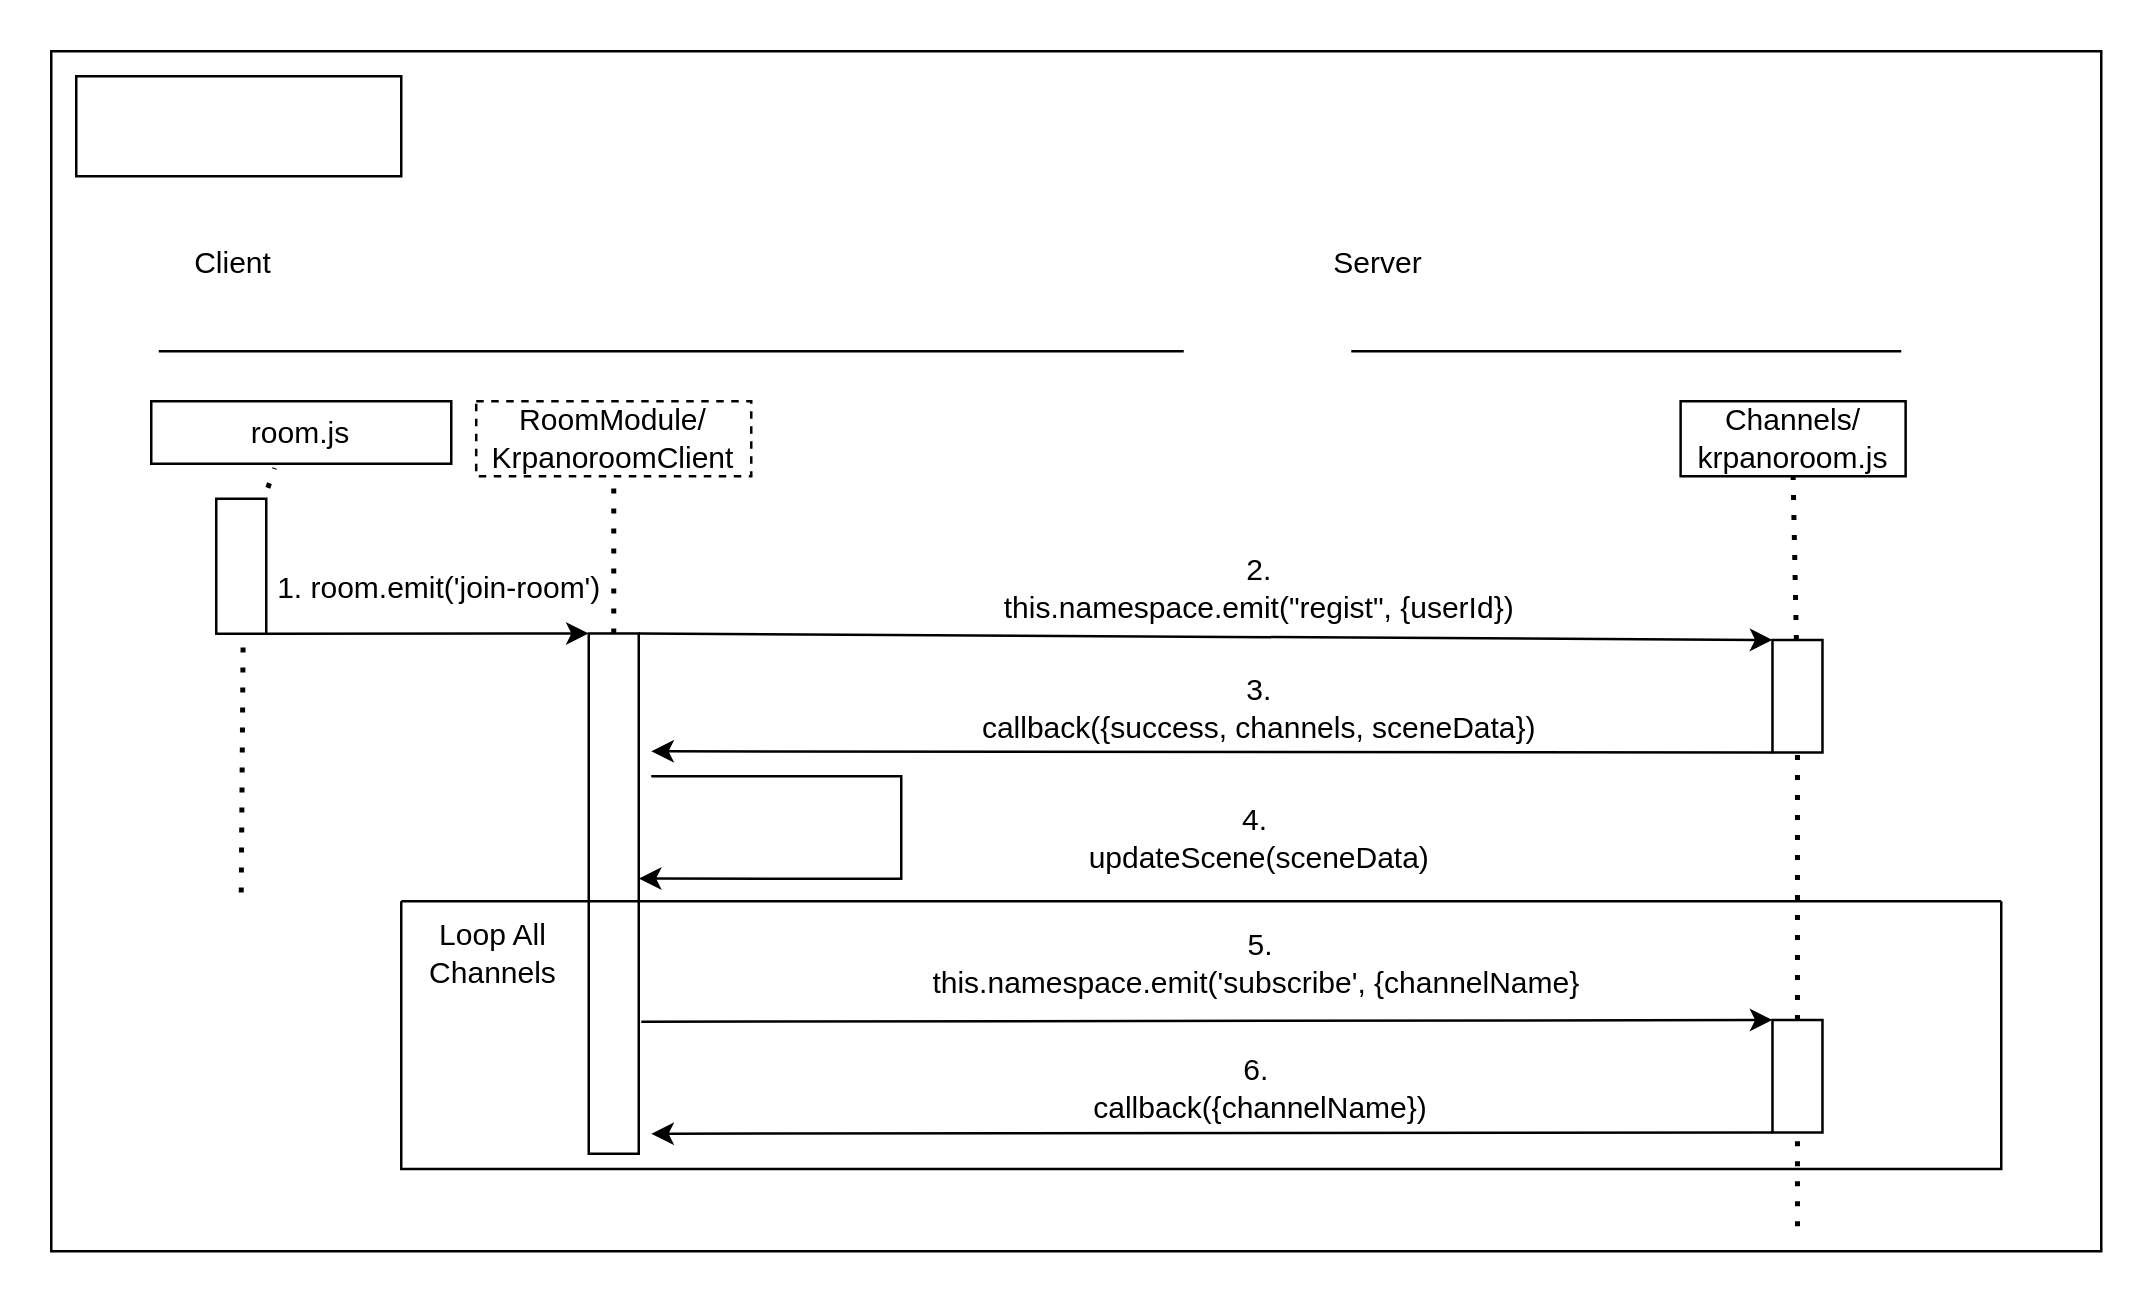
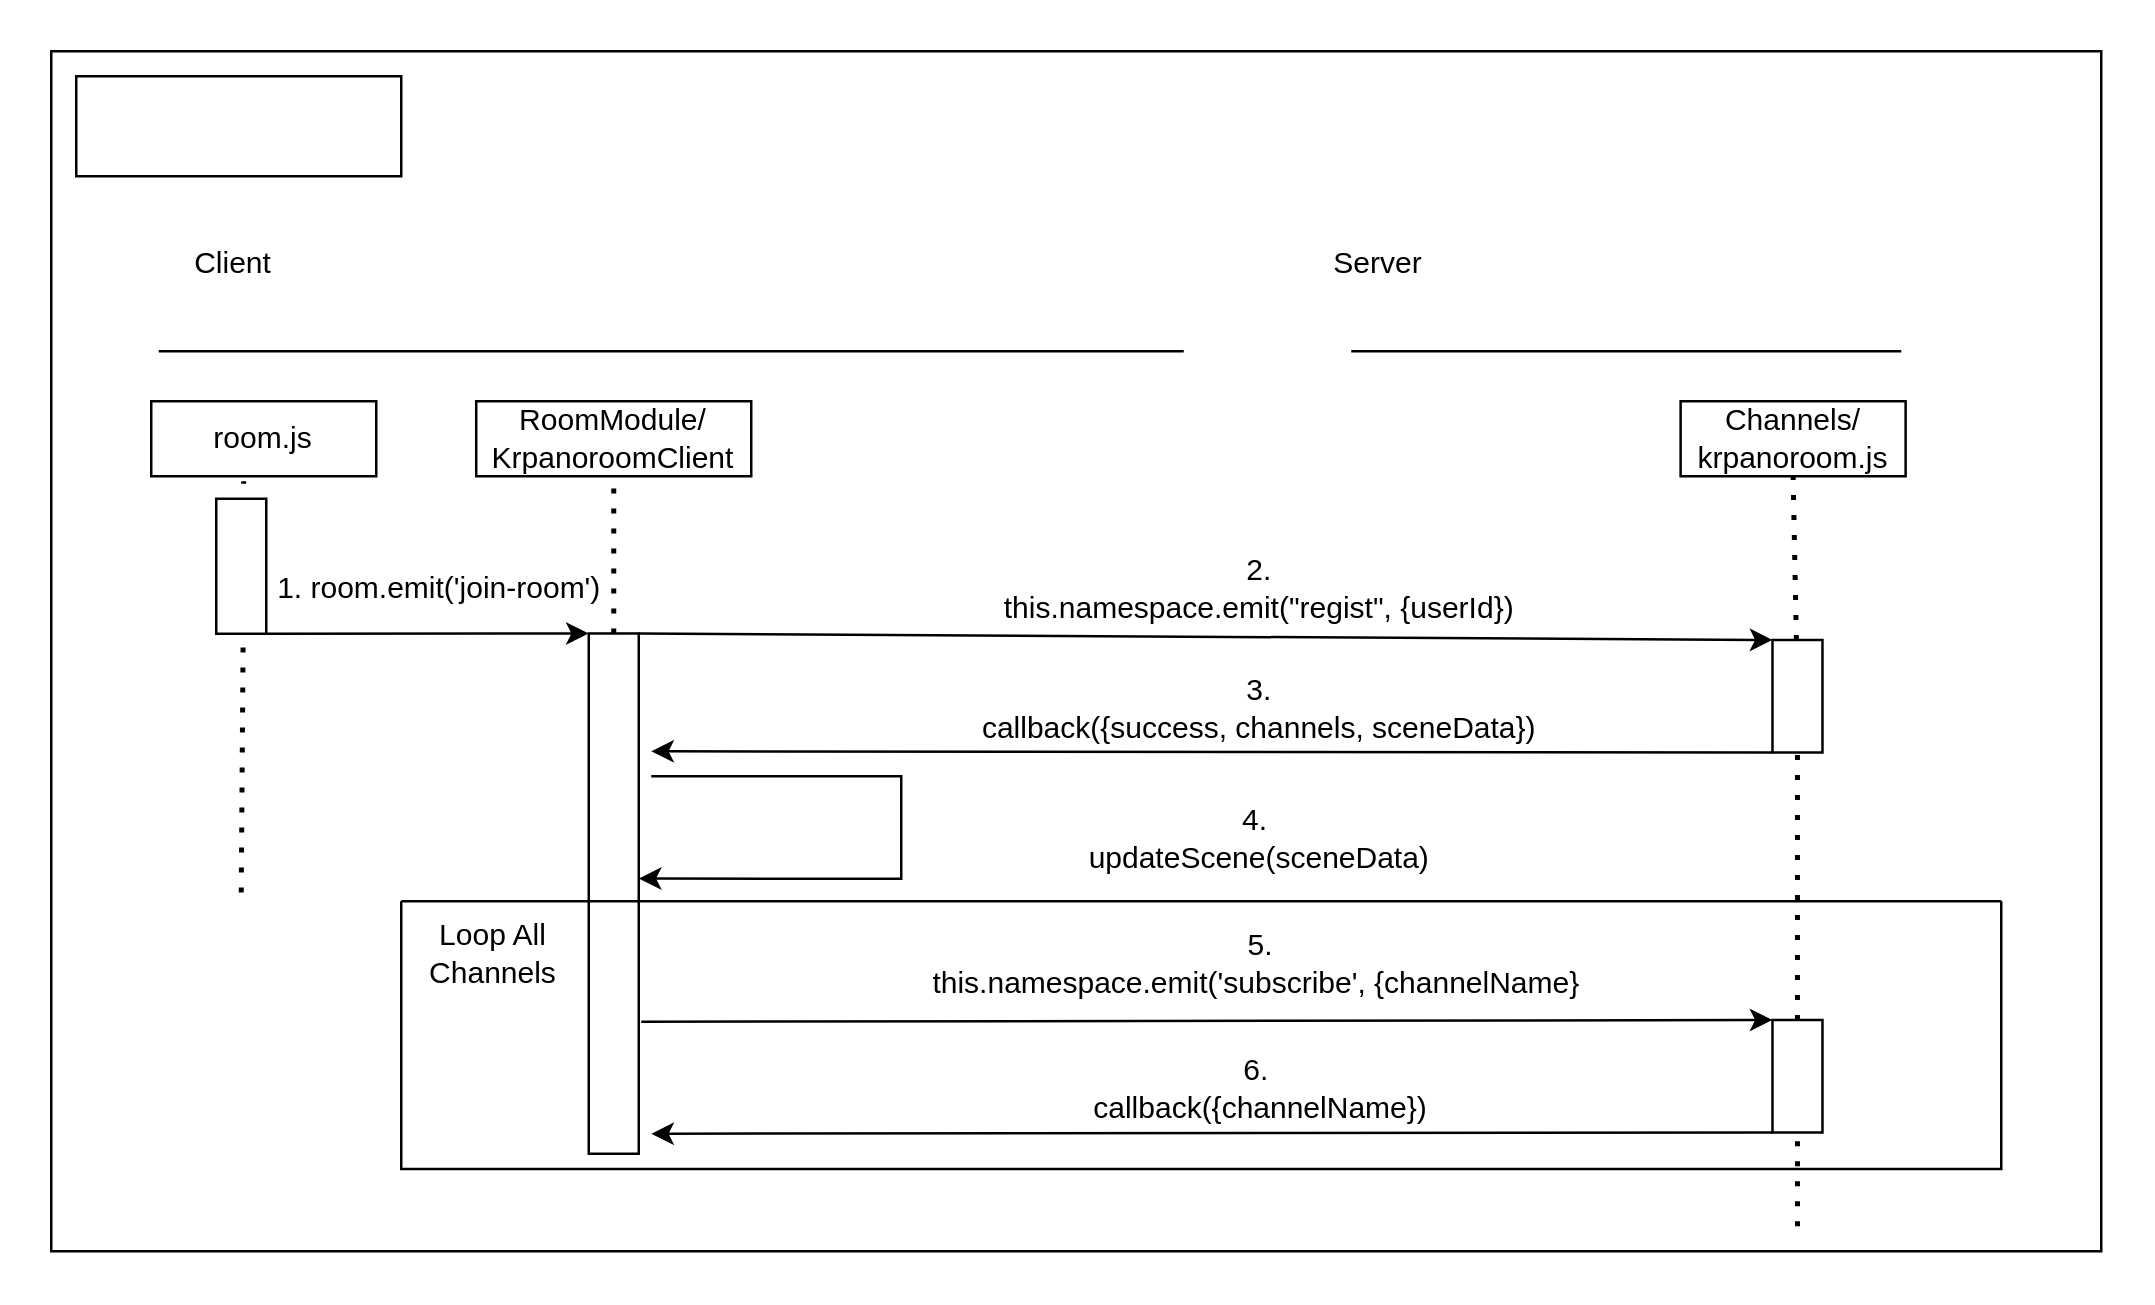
  <mxCell id="0" />
  <mxCell id="1" parent="0" />
  <mxCell id="2" value="" style="rounded=0;whiteSpace=wrap;html=1;" parent="1" vertex="1"><mxGeometry x="20" y="20" width="820" height="480" as="geometry" /></mxCell>
  <mxCell id="3" value="" style="endArrow=none;dashed=1;html=1;dashPattern=1 3;strokeWidth=2;rounded=0;entryX=0.5;entryY=1;entryDx=0;entryDy=0;startArrow=none;" parent="1" source="15" target="14" edge="1"><mxGeometry width="50" height="50" relative="1" as="geometry"><mxPoint x="237.75" y="610" as="sourcePoint" /><mxPoint x="237.75" y="240" as="targetPoint" /></mxGeometry></mxCell>
  <mxCell id="4" value="" style="rounded=0;whiteSpace=wrap;html=1;" parent="1" vertex="1"><mxGeometry x="30" y="30" width="130" height="40" as="geometry" /></mxCell>
- <mxCell id="5" value="room.js" style="rounded=0;whiteSpace=wrap;html=1;" parent="1" vertex="1"><mxGeometry x="60" y="160" width="120" height="25" as="geometry" /></mxCell>
+ <mxCell id="5" value="room.js" style="rounded=0;whiteSpace=wrap;html=1;" parent="1" vertex="1"><mxGeometry x="60" y="160" width="90" height="30" as="geometry" /></mxCell>
  <mxCell id="6" value="Channels/&lt;br&gt;krpanoroom.js" style="rounded=0;whiteSpace=wrap;html=1;" parent="1" vertex="1"><mxGeometry x="671.75" y="160" width="90" height="30" as="geometry" /></mxCell>
  <mxCell id="7" value="" style="endArrow=none;dashed=1;html=1;dashPattern=1 3;strokeWidth=2;rounded=0;entryX=0.411;entryY=1.067;entryDx=0;entryDy=0;entryPerimeter=0;startArrow=none;" parent="1" target="5" edge="1"><mxGeometry width="50" height="50" relative="1" as="geometry"><mxPoint x="96.477" y="225" as="sourcePoint" /><mxPoint x="457" y="440" as="targetPoint" /></mxGeometry></mxCell>
  <mxCell id="8" value="" style="endArrow=none;dashed=1;html=1;dashPattern=1 3;strokeWidth=2;rounded=0;entryX=0.5;entryY=1;entryDx=0;entryDy=0;startArrow=none;" parent="1" source="18" target="6" edge="1"><mxGeometry width="50" height="50" relative="1" as="geometry"><mxPoint x="572.25" y="650" as="sourcePoint" /><mxPoint x="718.5" y="240" as="targetPoint" /></mxGeometry></mxCell>
  <mxCell id="9" value="" style="endArrow=none;html=1;rounded=0;" parent="1" edge="1"><mxGeometry width="50" height="50" relative="1" as="geometry"><mxPoint x="63" y="140" as="sourcePoint" /><mxPoint x="473" y="140" as="targetPoint" /></mxGeometry></mxCell>
  <mxCell id="10" value="" style="endArrow=none;html=1;rounded=0;" parent="1" edge="1"><mxGeometry width="50" height="50" relative="1" as="geometry"><mxPoint x="540" y="140" as="sourcePoint" /><mxPoint y="140" as="targetPoint" x="760" /></mxGeometry></mxCell>
  <mxCell id="11" value="Client" style="text;strokeColor=none;align=center;fillColor=none;html=1;verticalAlign=middle;whiteSpace=wrap;rounded=0;" parent="1" vertex="1"><mxGeometry x="63" y="90" width="60" height="30" as="geometry" /></mxCell>
  <mxCell id="12" value="Server" style="text;strokeColor=none;align=center;fillColor=none;html=1;verticalAlign=middle;whiteSpace=wrap;rounded=0;" parent="1" vertex="1"><mxGeometry x="520.5" y="90" width="60" height="30" as="geometry" /></mxCell>
  <mxCell id="13" value="" style="endArrow=none;dashed=1;html=1;dashPattern=1 3;strokeWidth=2;rounded=0;entryX=1;entryY=0.5;entryDx=0;entryDy=0;" parent="1" edge="1"><mxGeometry width="50" height="50" relative="1" as="geometry"><mxPoint x="96" y="356.5" as="sourcePoint" /><mxPoint x="97" y="221.5" as="targetPoint" /></mxGeometry></mxCell>
- <mxCell id="14" value="RoomModule/&lt;br&gt;KrpanoroomClient" style="rounded=0;whiteSpace=wrap;html=1;dashed=1;" parent="1" vertex="1"><mxGeometry x="189.99" y="160" width="110.01" height="30" as="geometry" /></mxCell>
+ <mxCell id="14" value="RoomModule/&lt;br&gt;KrpanoroomClient" style="rounded=0;whiteSpace=wrap;html=1;" parent="1" vertex="1"><mxGeometry x="189.99" y="160" width="110.01" height="30" as="geometry" /></mxCell>
  <mxCell id="15" value="" style="rounded=0;whiteSpace=wrap;html=1;rotation=90;" parent="1" vertex="1"><mxGeometry x="140.94" y="346.95" width="208.11" height="20" as="geometry" /></mxCell>
  <mxCell id="16" value="" style="endArrow=classic;html=1;rounded=0;entryX=0;entryY=1;entryDx=0;entryDy=0;exitX=1;exitY=0;exitDx=0;exitDy=0;" parent="1" source="23" target="15" edge="1"><mxGeometry width="50" height="50" relative="1" as="geometry"><mxPoint x="96.5" y="251.5" as="sourcePoint" /><mxPoint x="220" y="252" as="targetPoint" /></mxGeometry></mxCell>
  <mxCell id="17" value="1. room.emit('join-room')" style="text;strokeColor=none;align=center;fillColor=none;html=1;verticalAlign=middle;whiteSpace=wrap;rounded=0;" parent="1" vertex="1"><mxGeometry x="101.75" y="220" width="146.5" height="30" as="geometry" /></mxCell>
  <mxCell id="18" value="" style="rounded=0;whiteSpace=wrap;html=1;rotation=90;spacing=4;" parent="1" vertex="1"><mxGeometry x="695.99" y="268" width="45" height="20" as="geometry" /></mxCell>
  <mxCell id="19" value="" style="endArrow=none;dashed=1;html=1;dashPattern=1 3;strokeWidth=2;rounded=0;entryX=1;entryY=0.5;entryDx=0;entryDy=0;exitX=0;exitY=0.5;exitDx=0;exitDy=0;startArrow=none;" parent="1" source="22" target="18" edge="1"><mxGeometry width="50" height="50" relative="1" as="geometry"><mxPoint x="692" y="650" as="sourcePoint" /><mxPoint x="692" y="240" as="targetPoint" /></mxGeometry></mxCell>
  <mxCell id="20" value="" style="swimlane;startSize=0;" parent="1" vertex="1"><mxGeometry x="160" y="360" width="640" height="107.07" as="geometry" /></mxCell>
  <mxCell id="21" value="Loop All Channels" style="text;strokeColor=none;align=center;fillColor=none;html=1;verticalAlign=middle;whiteSpace=wrap;rounded=0;" parent="20" vertex="1"><mxGeometry x="6.5" y="6" width="60" height="30" as="geometry" /></mxCell>
  <mxCell id="22" value="" style="rounded=0;whiteSpace=wrap;html=1;rotation=90;spacing=4;" parent="20" vertex="1"><mxGeometry x="535.99" y="60.0" width="45" height="20" as="geometry" /></mxCell>
  <mxCell id="23" value="" style="rounded=0;whiteSpace=wrap;html=1;rotation=90;" parent="1" vertex="1"><mxGeometry x="69" y="216" width="54" height="20" as="geometry" /></mxCell>
  <mxCell id="24" value="" style="endArrow=classic;html=1;rounded=0;exitX=0;exitY=0;exitDx=0;exitDy=0;entryX=0;entryY=1;entryDx=0;entryDy=0;" parent="1" source="15" target="18" edge="1"><mxGeometry width="50" height="50" relative="1" as="geometry"><mxPoint x="400" y="420" as="sourcePoint" /><mxPoint x="410" y="255.5" as="targetPoint" /></mxGeometry></mxCell>
  <mxCell id="25" value="2. &lt;br&gt;this.namespace.emit(&quot;regist&quot;, {userId})" style="text;strokeColor=none;align=center;fillColor=none;html=1;verticalAlign=middle;whiteSpace=wrap;rounded=0;" parent="1" vertex="1"><mxGeometry x="390" y="220" width="227.37" height="30" as="geometry" /></mxCell>
  <mxCell id="26" value="" style="endArrow=classic;html=1;rounded=0;exitX=1;exitY=1;exitDx=0;exitDy=0;" parent="1" source="18" edge="1"><mxGeometry width="50" height="50" relative="1" as="geometry"><mxPoint x="410" y="290" as="sourcePoint" /><mxPoint x="260" y="300" as="targetPoint" /></mxGeometry></mxCell>
  <mxCell id="27" value="3.&lt;br&gt;callback({success, channels, sceneData})" style="text;strokeColor=none;align=center;fillColor=none;html=1;verticalAlign=middle;whiteSpace=wrap;rounded=0;" parent="1" vertex="1"><mxGeometry x="390" y="268" width="227.37" height="30" as="geometry" /></mxCell>
  <mxCell id="28" value="" style="endArrow=none;dashed=1;html=1;dashPattern=1 3;strokeWidth=2;rounded=0;entryX=1;entryY=0.5;entryDx=0;entryDy=0;exitX=0;exitY=0.5;exitDx=0;exitDy=0;startArrow=none;" parent="1" target="22" edge="1"><mxGeometry width="50" height="50" relative="1" as="geometry"><mxPoint x="718.495" y="490.005" as="sourcePoint" /><mxPoint x="718" y="301" as="targetPoint" /></mxGeometry></mxCell>
  <mxCell id="29" value="" style="endArrow=classic;html=1;rounded=0;entryX=0;entryY=1;entryDx=0;entryDy=0;exitX=0.294;exitY=-0.05;exitDx=0;exitDy=0;exitPerimeter=0;" parent="1" target="22" edge="1"><mxGeometry width="50" height="50" relative="1" as="geometry"><mxPoint x="256.005" y="408.201" as="sourcePoint" /><mxPoint x="460.01" y="370" as="targetPoint" /></mxGeometry></mxCell>
  <mxCell id="30" value="5.&lt;br&gt;this.namespace.emit('subscribe', {channelName}&amp;nbsp;" style="text;strokeColor=none;align=center;fillColor=none;html=1;verticalAlign=middle;whiteSpace=wrap;rounded=0;" parent="1" vertex="1"><mxGeometry x="358.69" y="370" width="290" height="30" as="geometry" /></mxCell>
  <mxCell id="31" value="" style="endArrow=classic;html=1;rounded=0;entryX=0.471;entryY=0;entryDx=0;entryDy=0;entryPerimeter=0;" parent="1" target="15" edge="1"><mxGeometry width="50" height="50" relative="1" as="geometry"><mxPoint x="260" y="310" as="sourcePoint" /><mxPoint x="460" y="330" as="targetPoint" /><Array as="points"><mxPoint x="360" y="310" /><mxPoint x="360" y="351" /></Array></mxGeometry></mxCell>
  <mxCell id="32" value="4.&amp;nbsp;&lt;br&gt;updateScene(sceneData)" style="text;strokeColor=none;align=center;fillColor=none;html=1;verticalAlign=middle;whiteSpace=wrap;rounded=0;" parent="1" vertex="1"><mxGeometry x="373.04" y="320" width="261.31" height="30" as="geometry" /></mxCell>
  <mxCell id="33" value="" style="endArrow=classic;html=1;rounded=0;exitX=1;exitY=1;exitDx=0;exitDy=0;" parent="1" source="22" edge="1"><mxGeometry width="50" height="50" relative="1" as="geometry"><mxPoint x="410" y="380" as="sourcePoint" /><mxPoint x="260" y="453" as="targetPoint" /></mxGeometry></mxCell>
  <mxCell id="34" value="6.&amp;nbsp;&lt;br&gt;callback({channelName})" style="text;strokeColor=none;align=center;fillColor=none;html=1;verticalAlign=middle;whiteSpace=wrap;rounded=0;" parent="1" vertex="1"><mxGeometry x="358.69" y="420" width="290" height="30" as="geometry" /></mxCell>
